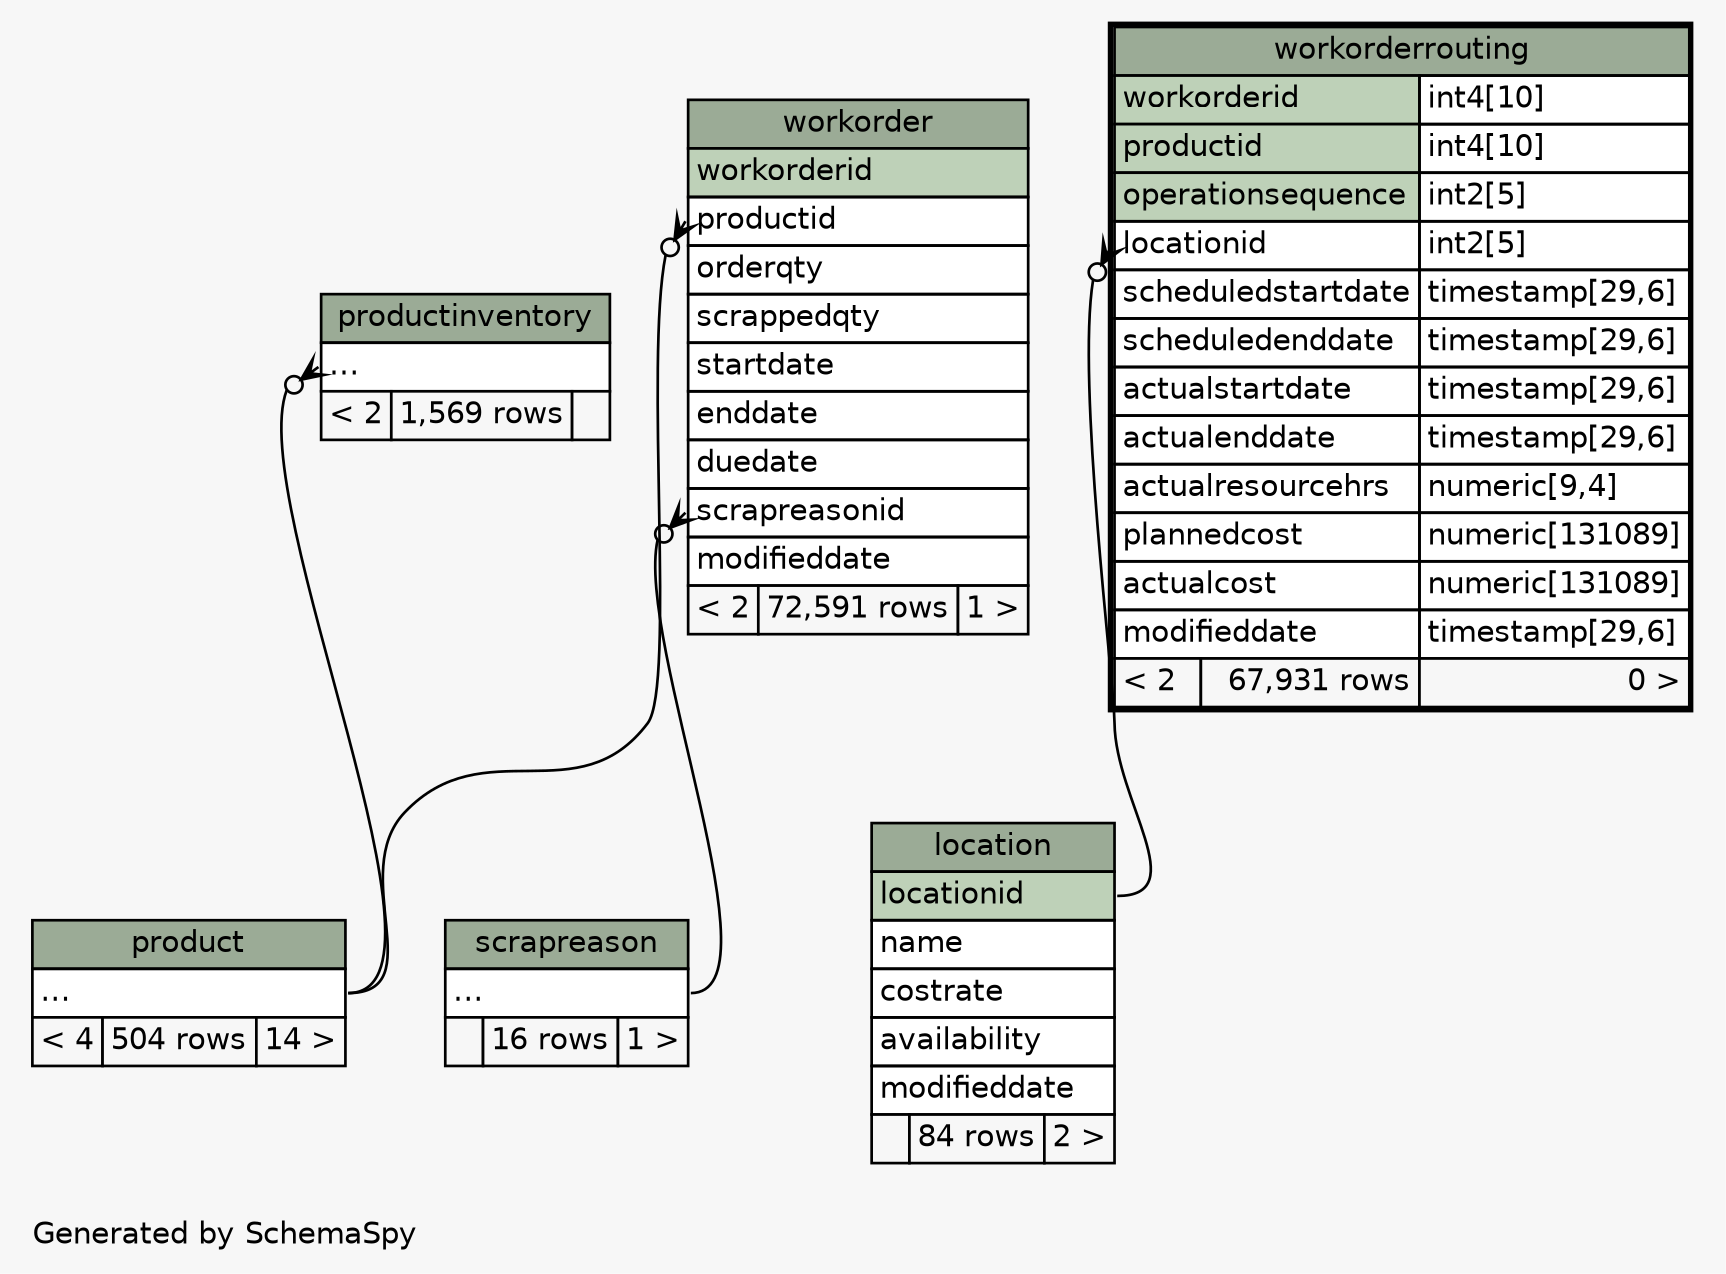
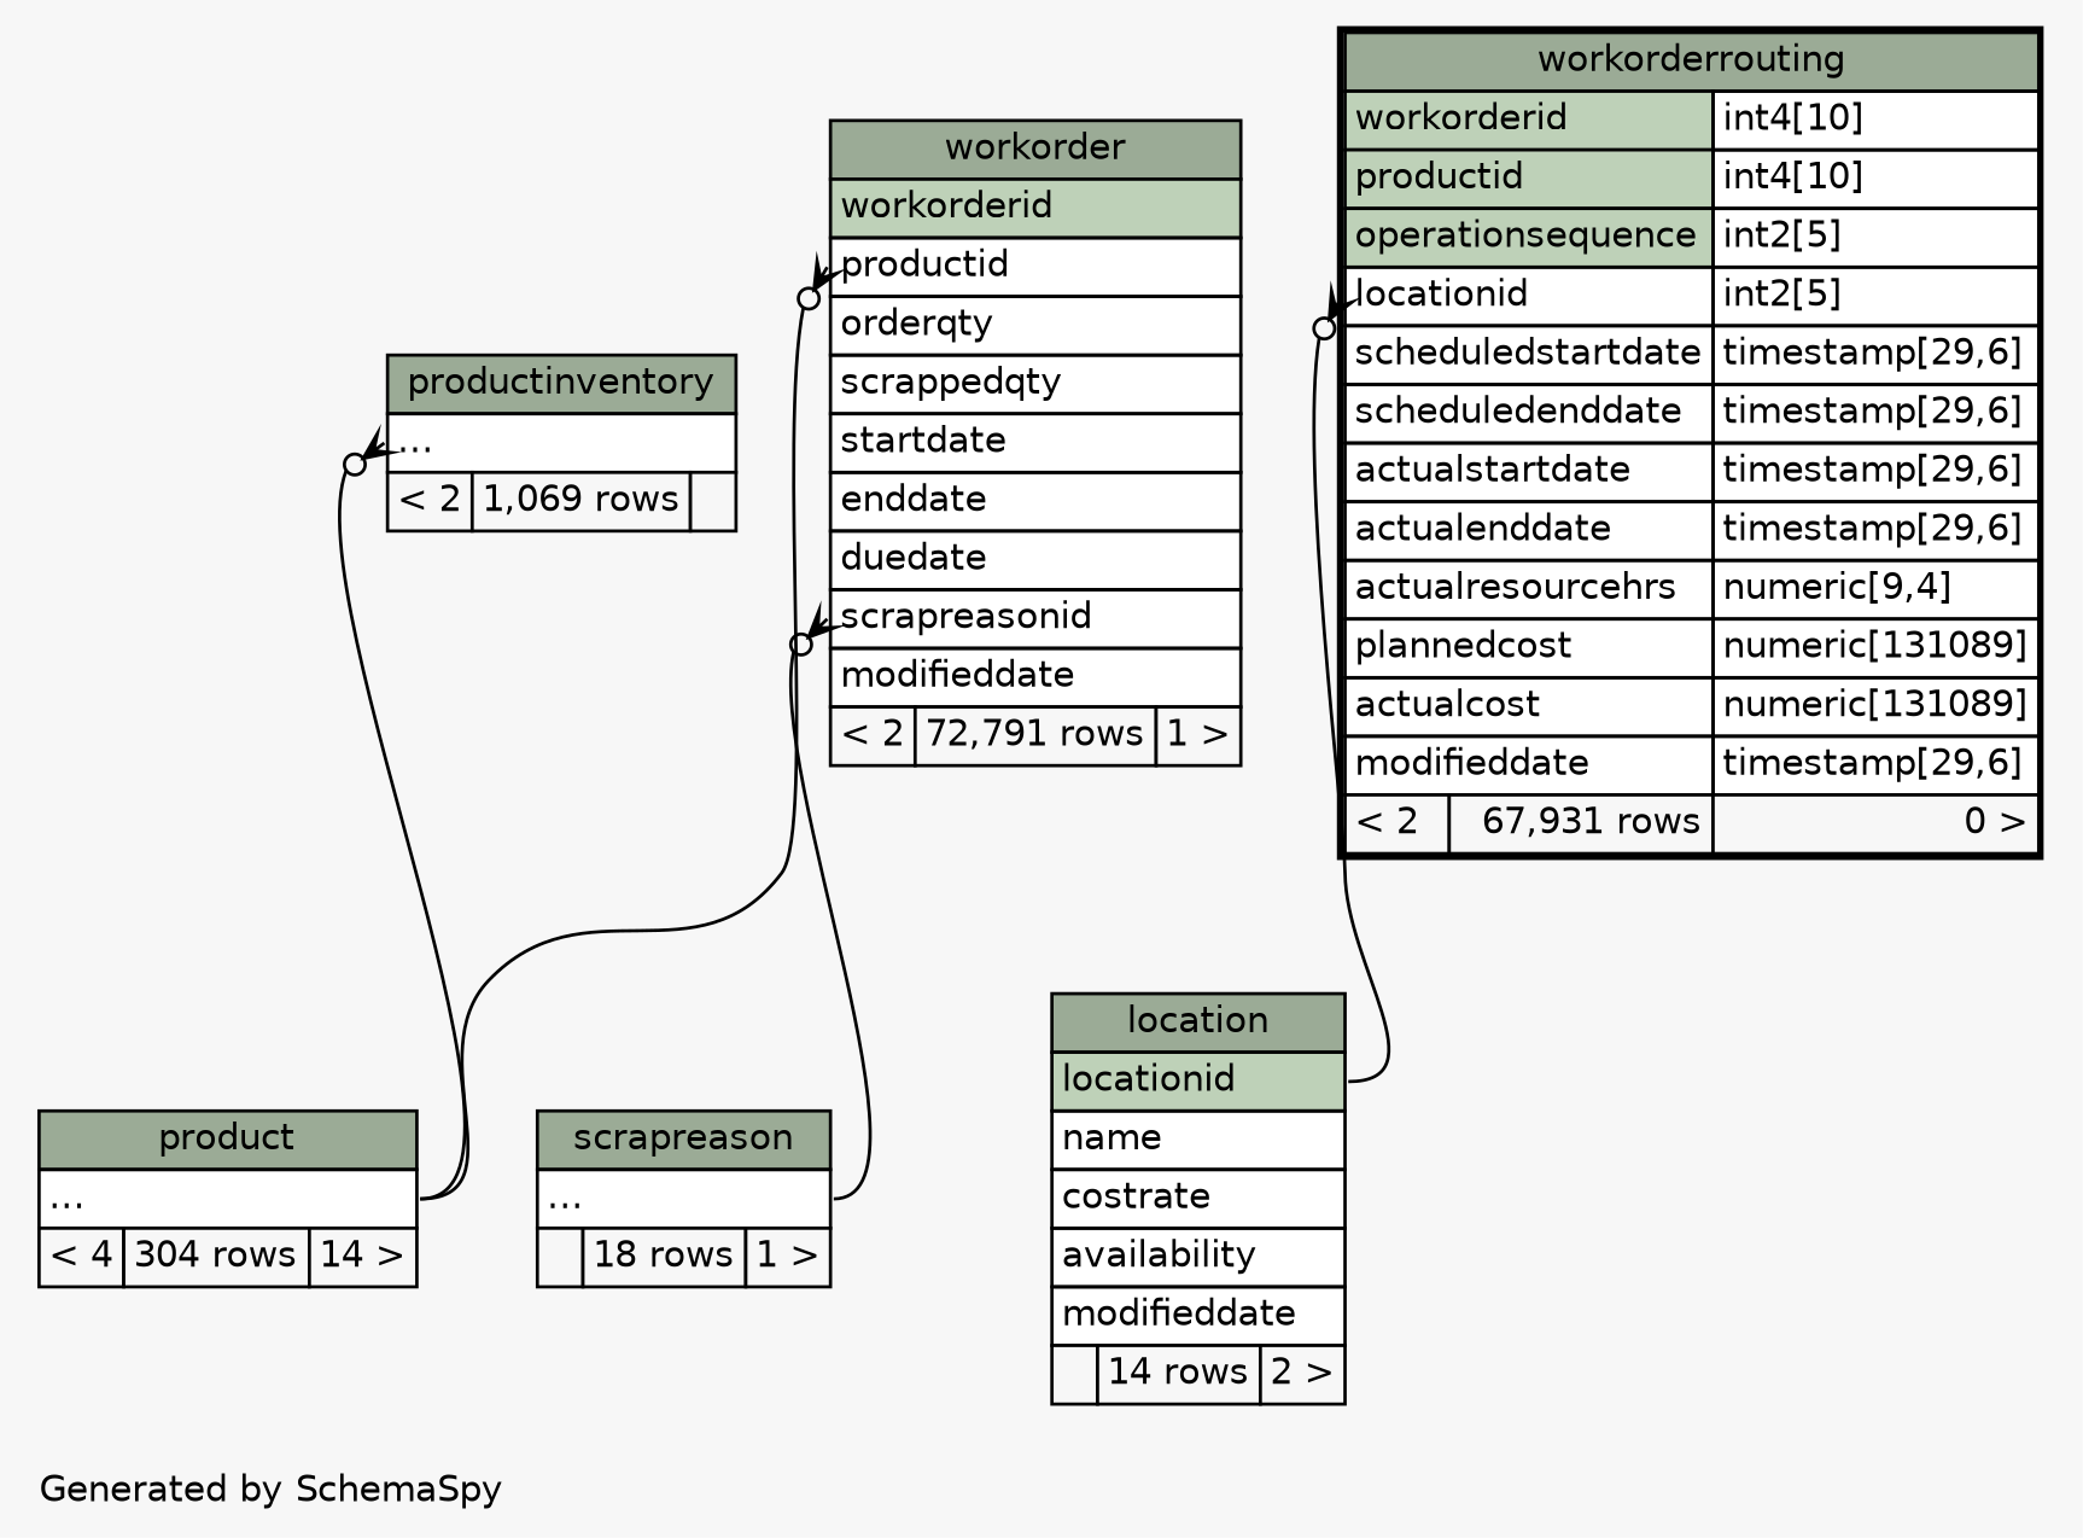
  digraph {
    bgcolor="#f7f7f7"
    fontname=Helvetica
    fontsize=11
    label="\nGenerated by SchemaSpy"
    labeljust=l
    nodesep=0.18
    rankdir=TB
    ranksep=0.46
    node [fontname=Helvetica fontsize=11 shape=plaintext]
    edge [arrowhead=none arrowsize=0.8 arrowtail=crowodot dir=back headport="elipses:e"]
-   n1 [label=<     <TABLE BORDER="0" CELLBORDER="1" CELLSPACING="0" BGCOLOR="#ffffff">       <TR><TD COLSPAN="3" BGCOLOR="#9bab96" ALIGN="CENTER">productinventory</TD></TR>       <TR><TD PORT="elipses" COLSPAN="3" ALIGN="LEFT">...</TD></TR>       <TR><TD ALIGN="LEFT" BGCOLOR="#f7f7f7">&lt; 2</TD><TD ALIGN="RIGHT" BGCOLOR="#f7f7f7">1,569 rows</TD><TD ALIGN="RIGHT" BGCOLOR="#f7f7f7">  </TD></TR>     </TABLE>>]
-   n2 [label=<     <TABLE BORDER="0" CELLBORDER="1" CELLSPACING="0" BGCOLOR="#ffffff">       <TR><TD COLSPAN="3" BGCOLOR="#9bab96" ALIGN="CENTER">product</TD></TR>       <TR><TD PORT="elipses" COLSPAN="3" ALIGN="LEFT">...</TD></TR>       <TR><TD ALIGN="LEFT" BGCOLOR="#f7f7f7">&lt; 4</TD><TD ALIGN="RIGHT" BGCOLOR="#f7f7f7">504 rows</TD><TD ALIGN="RIGHT" BGCOLOR="#f7f7f7">14 &gt;</TD></TR>     </TABLE>>]
-   n3 [label=<     <TABLE BORDER="0" CELLBORDER="1" CELLSPACING="0" BGCOLOR="#ffffff">       <TR><TD COLSPAN="3" BGCOLOR="#9bab96" ALIGN="CENTER">location</TD></TR>       <TR><TD PORT="locationid" COLSPAN="3" BGCOLOR="#bed1b8" ALIGN="LEFT">locationid</TD></TR>       <TR><TD PORT="name" COLSPAN="3" ALIGN="LEFT">name</TD></TR>       <TR><TD PORT="costrate" COLSPAN="3" ALIGN="LEFT">costrate</TD></TR>       <TR><TD PORT="availability" COLSPAN="3" ALIGN="LEFT">availability</TD></TR>       <TR><TD PORT="modifieddate" COLSPAN="3" ALIGN="LEFT">modifieddate</TD></TR>       <TR><TD ALIGN="LEFT" BGCOLOR="#f7f7f7">  </TD><TD ALIGN="RIGHT" BGCOLOR="#f7f7f7">84 rows</TD><TD ALIGN="RIGHT" BGCOLOR="#f7f7f7">2 &gt;</TD></TR>     </TABLE>>]
-   n4 [label=<     <TABLE BORDER="0" CELLBORDER="1" CELLSPACING="0" BGCOLOR="#ffffff">       <TR><TD COLSPAN="3" BGCOLOR="#9bab96" ALIGN="CENTER">workorder</TD></TR>       <TR><TD PORT="workorderid" COLSPAN="3" BGCOLOR="#bed1b8" ALIGN="LEFT">workorderid</TD></TR>       <TR><TD PORT="productid" COLSPAN="3" ALIGN="LEFT">productid</TD></TR>       <TR><TD PORT="orderqty" COLSPAN="3" ALIGN="LEFT">orderqty</TD></TR>       <TR><TD PORT="scrappedqty" COLSPAN="3" ALIGN="LEFT">scrappedqty</TD></TR>       <TR><TD PORT="startdate" COLSPAN="3" ALIGN="LEFT">startdate</TD></TR>       <TR><TD PORT="enddate" COLSPAN="3" ALIGN="LEFT">enddate</TD></TR>       <TR><TD PORT="duedate" COLSPAN="3" ALIGN="LEFT">duedate</TD></TR>       <TR><TD PORT="scrapreasonid" COLSPAN="3" ALIGN="LEFT">scrapreasonid</TD></TR>       <TR><TD PORT="modifieddate" COLSPAN="3" ALIGN="LEFT">modifieddate</TD></TR>       <TR><TD ALIGN="LEFT" BGCOLOR="#f7f7f7">&lt; 2</TD><TD ALIGN="RIGHT" BGCOLOR="#f7f7f7">72,591 rows</TD><TD ALIGN="RIGHT" BGCOLOR="#f7f7f7">1 &gt;</TD></TR>     </TABLE>>]
-   n5 [label=<     <TABLE BORDER="0" CELLBORDER="1" CELLSPACING="0" BGCOLOR="#ffffff">       <TR><TD COLSPAN="3" BGCOLOR="#9bab96" ALIGN="CENTER">scrapreason</TD></TR>       <TR><TD PORT="elipses" COLSPAN="3" ALIGN="LEFT">...</TD></TR>       <TR><TD ALIGN="LEFT" BGCOLOR="#f7f7f7">  </TD><TD ALIGN="RIGHT" BGCOLOR="#f7f7f7">16 rows</TD><TD ALIGN="RIGHT" BGCOLOR="#f7f7f7">1 &gt;</TD></TR>     </TABLE>>]
+   n1 [label=<     <TABLE BORDER="0" CELLBORDER="1" CELLSPACING="0" BGCOLOR="#ffffff">       <TR><TD COLSPAN="3" BGCOLOR="#9bab96" ALIGN="CENTER">productinventory</TD></TR>       <TR><TD PORT="elipses" COLSPAN="3" ALIGN="LEFT">...</TD></TR>       <TR><TD ALIGN="LEFT" BGCOLOR="#f7f7f7">&lt; 2</TD><TD ALIGN="RIGHT" BGCOLOR="#f7f7f7">1,069 rows</TD><TD ALIGN="RIGHT" BGCOLOR="#f7f7f7">  </TD></TR>     </TABLE>>]
+   n2 [label=<     <TABLE BORDER="0" CELLBORDER="1" CELLSPACING="0" BGCOLOR="#ffffff">       <TR><TD COLSPAN="3" BGCOLOR="#9bab96" ALIGN="CENTER">product</TD></TR>       <TR><TD PORT="elipses" COLSPAN="3" ALIGN="LEFT">...</TD></TR>       <TR><TD ALIGN="LEFT" BGCOLOR="#f7f7f7">&lt; 4</TD><TD ALIGN="RIGHT" BGCOLOR="#f7f7f7">304 rows</TD><TD ALIGN="RIGHT" BGCOLOR="#f7f7f7">14 &gt;</TD></TR>     </TABLE>>]
+   n3 [label=<     <TABLE BORDER="0" CELLBORDER="1" CELLSPACING="0" BGCOLOR="#ffffff">       <TR><TD COLSPAN="3" BGCOLOR="#9bab96" ALIGN="CENTER">location</TD></TR>       <TR><TD PORT="locationid" COLSPAN="3" BGCOLOR="#bed1b8" ALIGN="LEFT">locationid</TD></TR>       <TR><TD PORT="name" COLSPAN="3" ALIGN="LEFT">name</TD></TR>       <TR><TD PORT="costrate" COLSPAN="3" ALIGN="LEFT">costrate</TD></TR>       <TR><TD PORT="availability" COLSPAN="3" ALIGN="LEFT">availability</TD></TR>       <TR><TD PORT="modifieddate" COLSPAN="3" ALIGN="LEFT">modifieddate</TD></TR>       <TR><TD ALIGN="LEFT" BGCOLOR="#f7f7f7">  </TD><TD ALIGN="RIGHT" BGCOLOR="#f7f7f7">14 rows</TD><TD ALIGN="RIGHT" BGCOLOR="#f7f7f7">2 &gt;</TD></TR>     </TABLE>>]
+   n4 [label=<     <TABLE BORDER="0" CELLBORDER="1" CELLSPACING="0" BGCOLOR="#ffffff">       <TR><TD COLSPAN="3" BGCOLOR="#9bab96" ALIGN="CENTER">workorder</TD></TR>       <TR><TD PORT="workorderid" COLSPAN="3" BGCOLOR="#bed1b8" ALIGN="LEFT">workorderid</TD></TR>       <TR><TD PORT="productid" COLSPAN="3" ALIGN="LEFT">productid</TD></TR>       <TR><TD PORT="orderqty" COLSPAN="3" ALIGN="LEFT">orderqty</TD></TR>       <TR><TD PORT="scrappedqty" COLSPAN="3" ALIGN="LEFT">scrappedqty</TD></TR>       <TR><TD PORT="startdate" COLSPAN="3" ALIGN="LEFT">startdate</TD></TR>       <TR><TD PORT="enddate" COLSPAN="3" ALIGN="LEFT">enddate</TD></TR>       <TR><TD PORT="duedate" COLSPAN="3" ALIGN="LEFT">duedate</TD></TR>       <TR><TD PORT="scrapreasonid" COLSPAN="3" ALIGN="LEFT">scrapreasonid</TD></TR>       <TR><TD PORT="modifieddate" COLSPAN="3" ALIGN="LEFT">modifieddate</TD></TR>       <TR><TD ALIGN="LEFT" BGCOLOR="#f7f7f7">&lt; 2</TD><TD ALIGN="RIGHT" BGCOLOR="#f7f7f7">72,791 rows</TD><TD ALIGN="RIGHT" BGCOLOR="#f7f7f7">1 &gt;</TD></TR>     </TABLE>>]
+   n5 [label=<     <TABLE BORDER="0" CELLBORDER="1" CELLSPACING="0" BGCOLOR="#ffffff">       <TR><TD COLSPAN="3" BGCOLOR="#9bab96" ALIGN="CENTER">scrapreason</TD></TR>       <TR><TD PORT="elipses" COLSPAN="3" ALIGN="LEFT">...</TD></TR>       <TR><TD ALIGN="LEFT" BGCOLOR="#f7f7f7">  </TD><TD ALIGN="RIGHT" BGCOLOR="#f7f7f7">18 rows</TD><TD ALIGN="RIGHT" BGCOLOR="#f7f7f7">1 &gt;</TD></TR>     </TABLE>>]
    n6 [label=<     <TABLE BORDER="2" CELLBORDER="1" CELLSPACING="0" BGCOLOR="#ffffff">       <TR><TD COLSPAN="3" BGCOLOR="#9bab96" ALIGN="CENTER">workorderrouting</TD></TR>       <TR><TD PORT="workorderid" COLSPAN="2" BGCOLOR="#bed1b8" ALIGN="LEFT">workorderid</TD><TD PORT="workorderid.type" ALIGN="LEFT">int4[10]</TD></TR>       <TR><TD PORT="productid" COLSPAN="2" BGCOLOR="#bed1b8" ALIGN="LEFT">productid</TD><TD PORT="productid.type" ALIGN="LEFT">int4[10]</TD></TR>       <TR><TD PORT="operationsequence" COLSPAN="2" BGCOLOR="#bed1b8" ALIGN="LEFT">operationsequence</TD><TD PORT="operationsequence.type" ALIGN="LEFT">int2[5]</TD></TR>       <TR><TD PORT="locationid" COLSPAN="2" ALIGN="LEFT">locationid</TD><TD PORT="locationid.type" ALIGN="LEFT">int2[5]</TD></TR>       <TR><TD PORT="scheduledstartdate" COLSPAN="2" ALIGN="LEFT">scheduledstartdate</TD><TD PORT="scheduledstartdate.type" ALIGN="LEFT">timestamp[29,6]</TD></TR>       <TR><TD PORT="scheduledenddate" COLSPAN="2" ALIGN="LEFT">scheduledenddate</TD><TD PORT="scheduledenddate.type" ALIGN="LEFT">timestamp[29,6]</TD></TR>       <TR><TD PORT="actualstartdate" COLSPAN="2" ALIGN="LEFT">actualstartdate</TD><TD PORT="actualstartdate.type" ALIGN="LEFT">timestamp[29,6]</TD></TR>       <TR><TD PORT="actualenddate" COLSPAN="2" ALIGN="LEFT">actualenddate</TD><TD PORT="actualenddate.type" ALIGN="LEFT">timestamp[29,6]</TD></TR>       <TR><TD PORT="actualresourcehrs" COLSPAN="2" ALIGN="LEFT">actualresourcehrs</TD><TD PORT="actualresourcehrs.type" ALIGN="LEFT">numeric[9,4]</TD></TR>       <TR><TD PORT="plannedcost" COLSPAN="2" ALIGN="LEFT">plannedcost</TD><TD PORT="plannedcost.type" ALIGN="LEFT">numeric[131089]</TD></TR>       <TR><TD PORT="actualcost" COLSPAN="2" ALIGN="LEFT">actualcost</TD><TD PORT="actualcost.type" ALIGN="LEFT">numeric[131089]</TD></TR>       <TR><TD PORT="modifieddate" COLSPAN="2" ALIGN="LEFT">modifieddate</TD><TD PORT="modifieddate.type" ALIGN="LEFT">timestamp[29,6]</TD></TR>       <TR><TD ALIGN="LEFT" BGCOLOR="#f7f7f7">&lt; 2</TD><TD ALIGN="RIGHT" BGCOLOR="#f7f7f7">67,931 rows</TD><TD ALIGN="RIGHT" BGCOLOR="#f7f7f7">0 &gt;</TD></TR>     </TABLE>>]
    n1 -> n2 [tailport="elipses:w"]
    n4 -> n2 [tailport="productid:w"]
    n4 -> n5 [tailport="scrapreasonid:w"]
    n6 -> n3 [headport="locationid:e" tailport="locationid:w"]
  }
